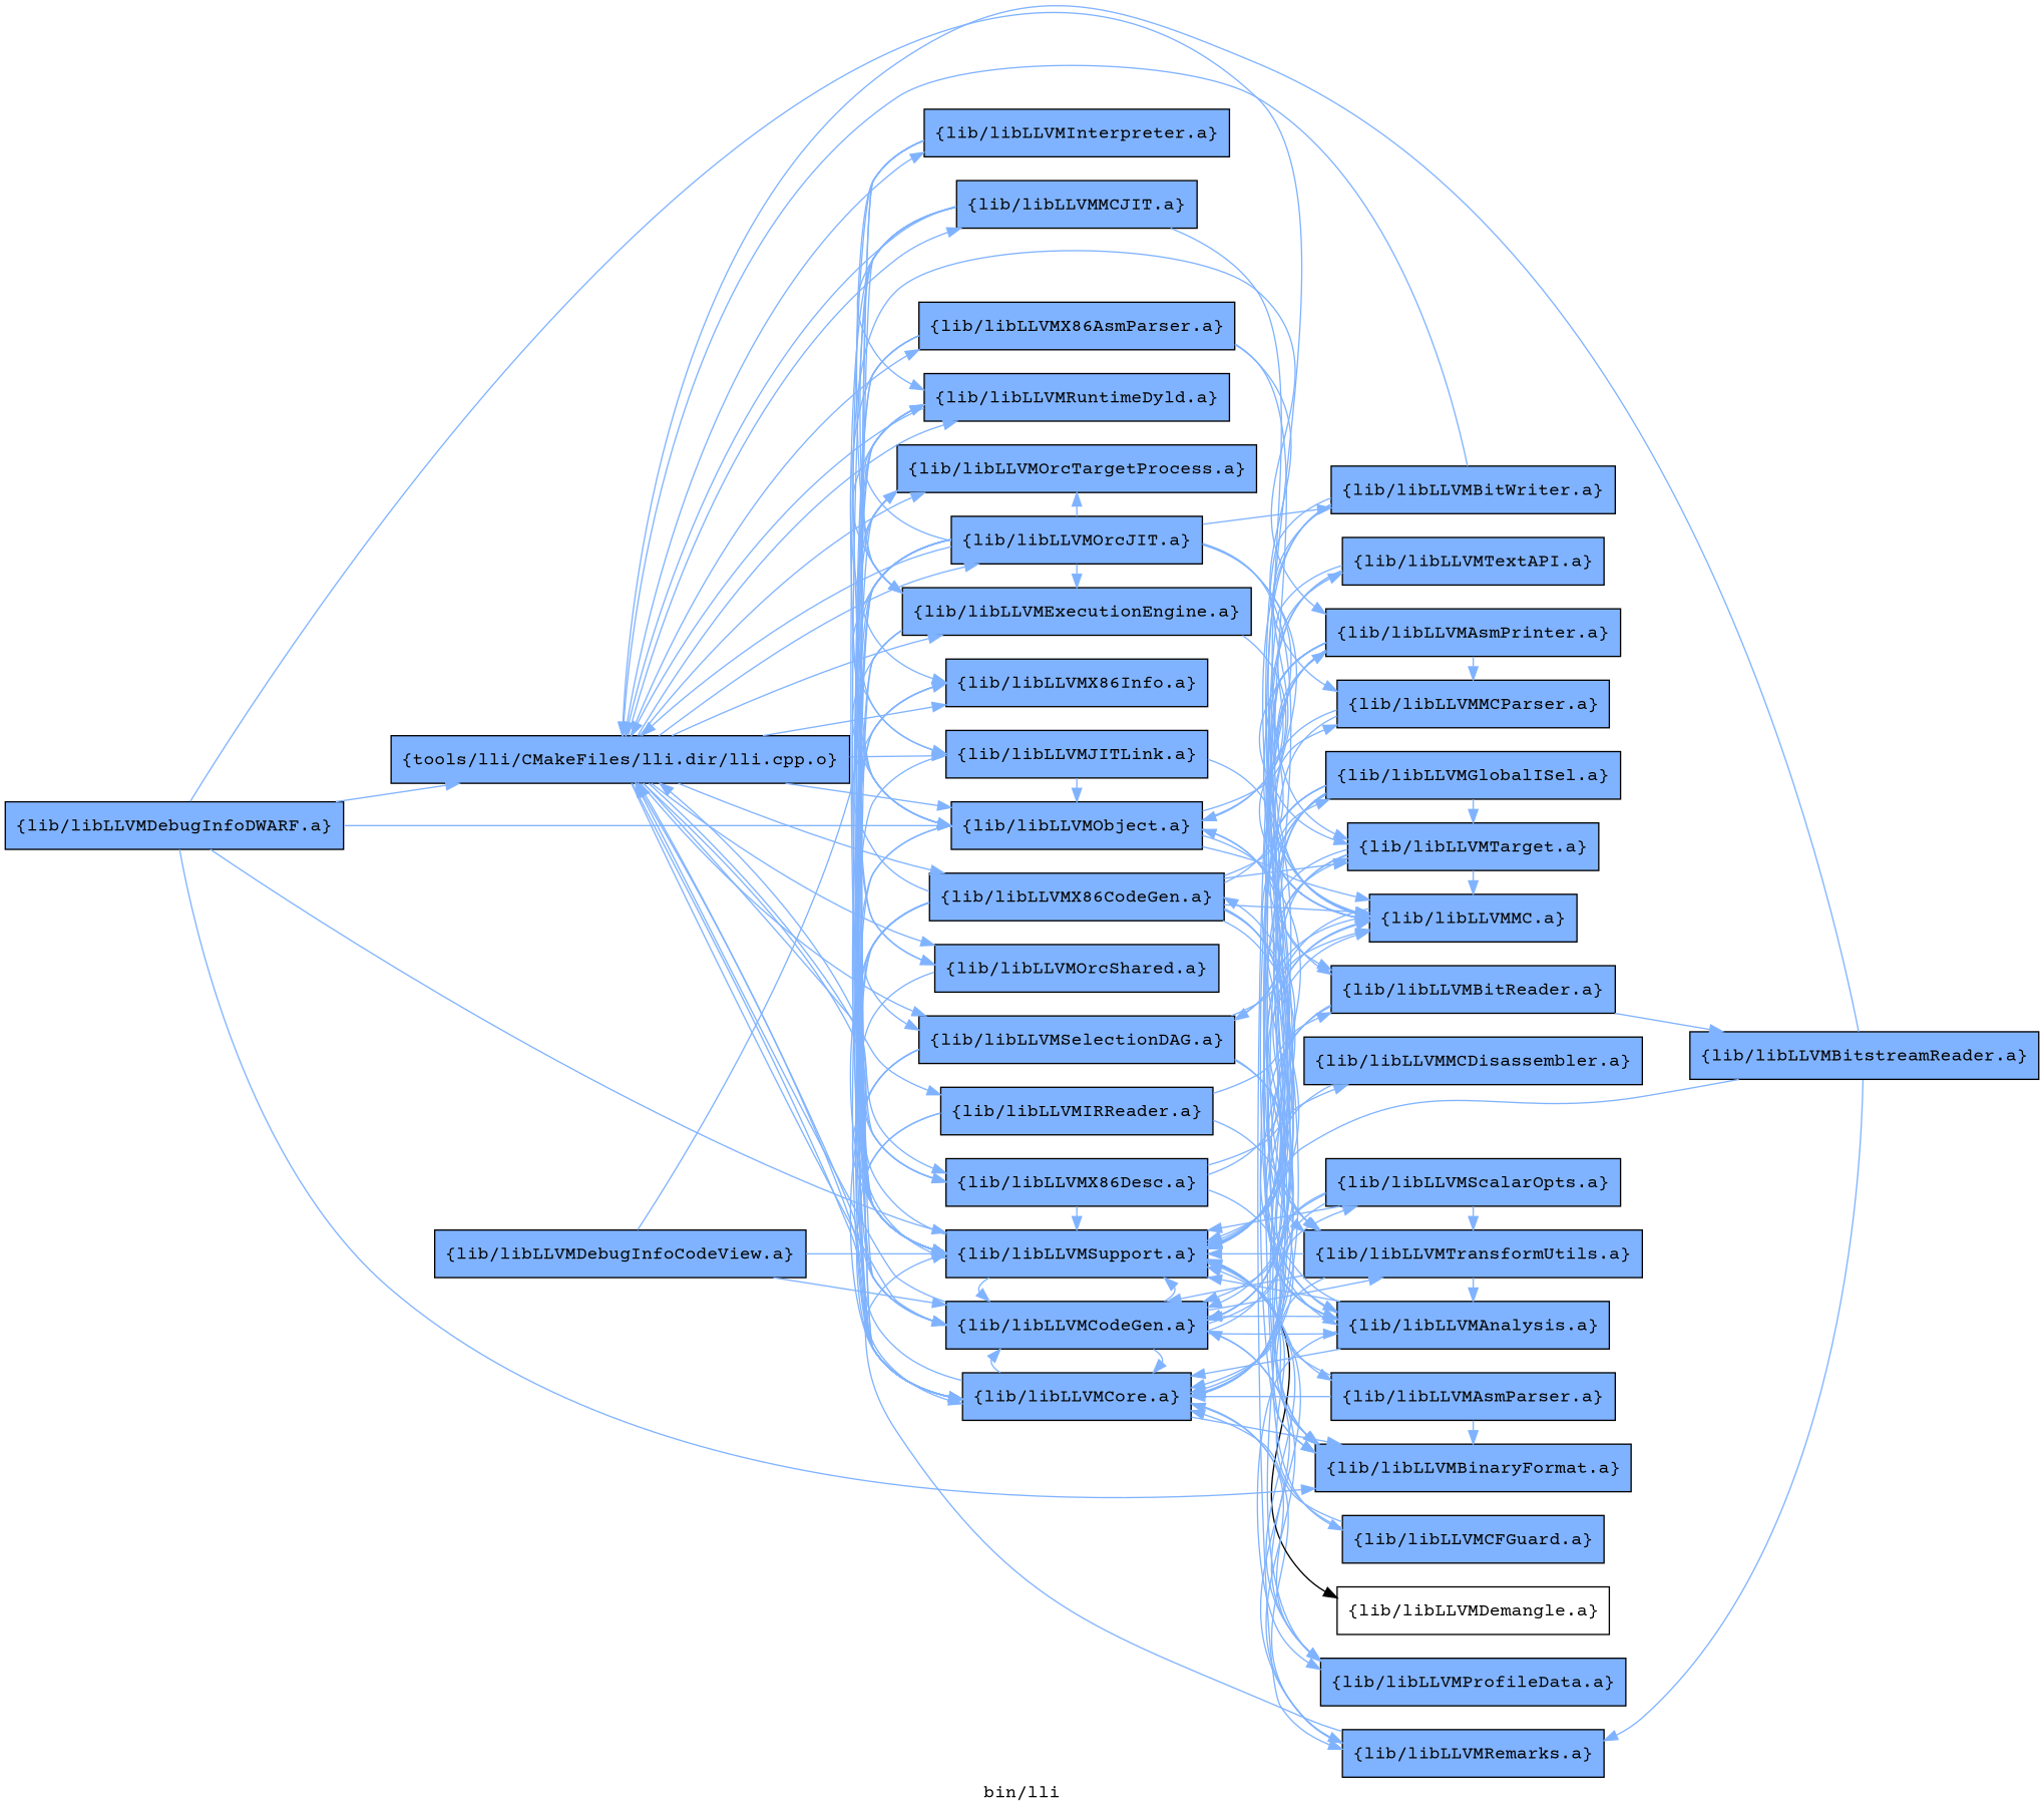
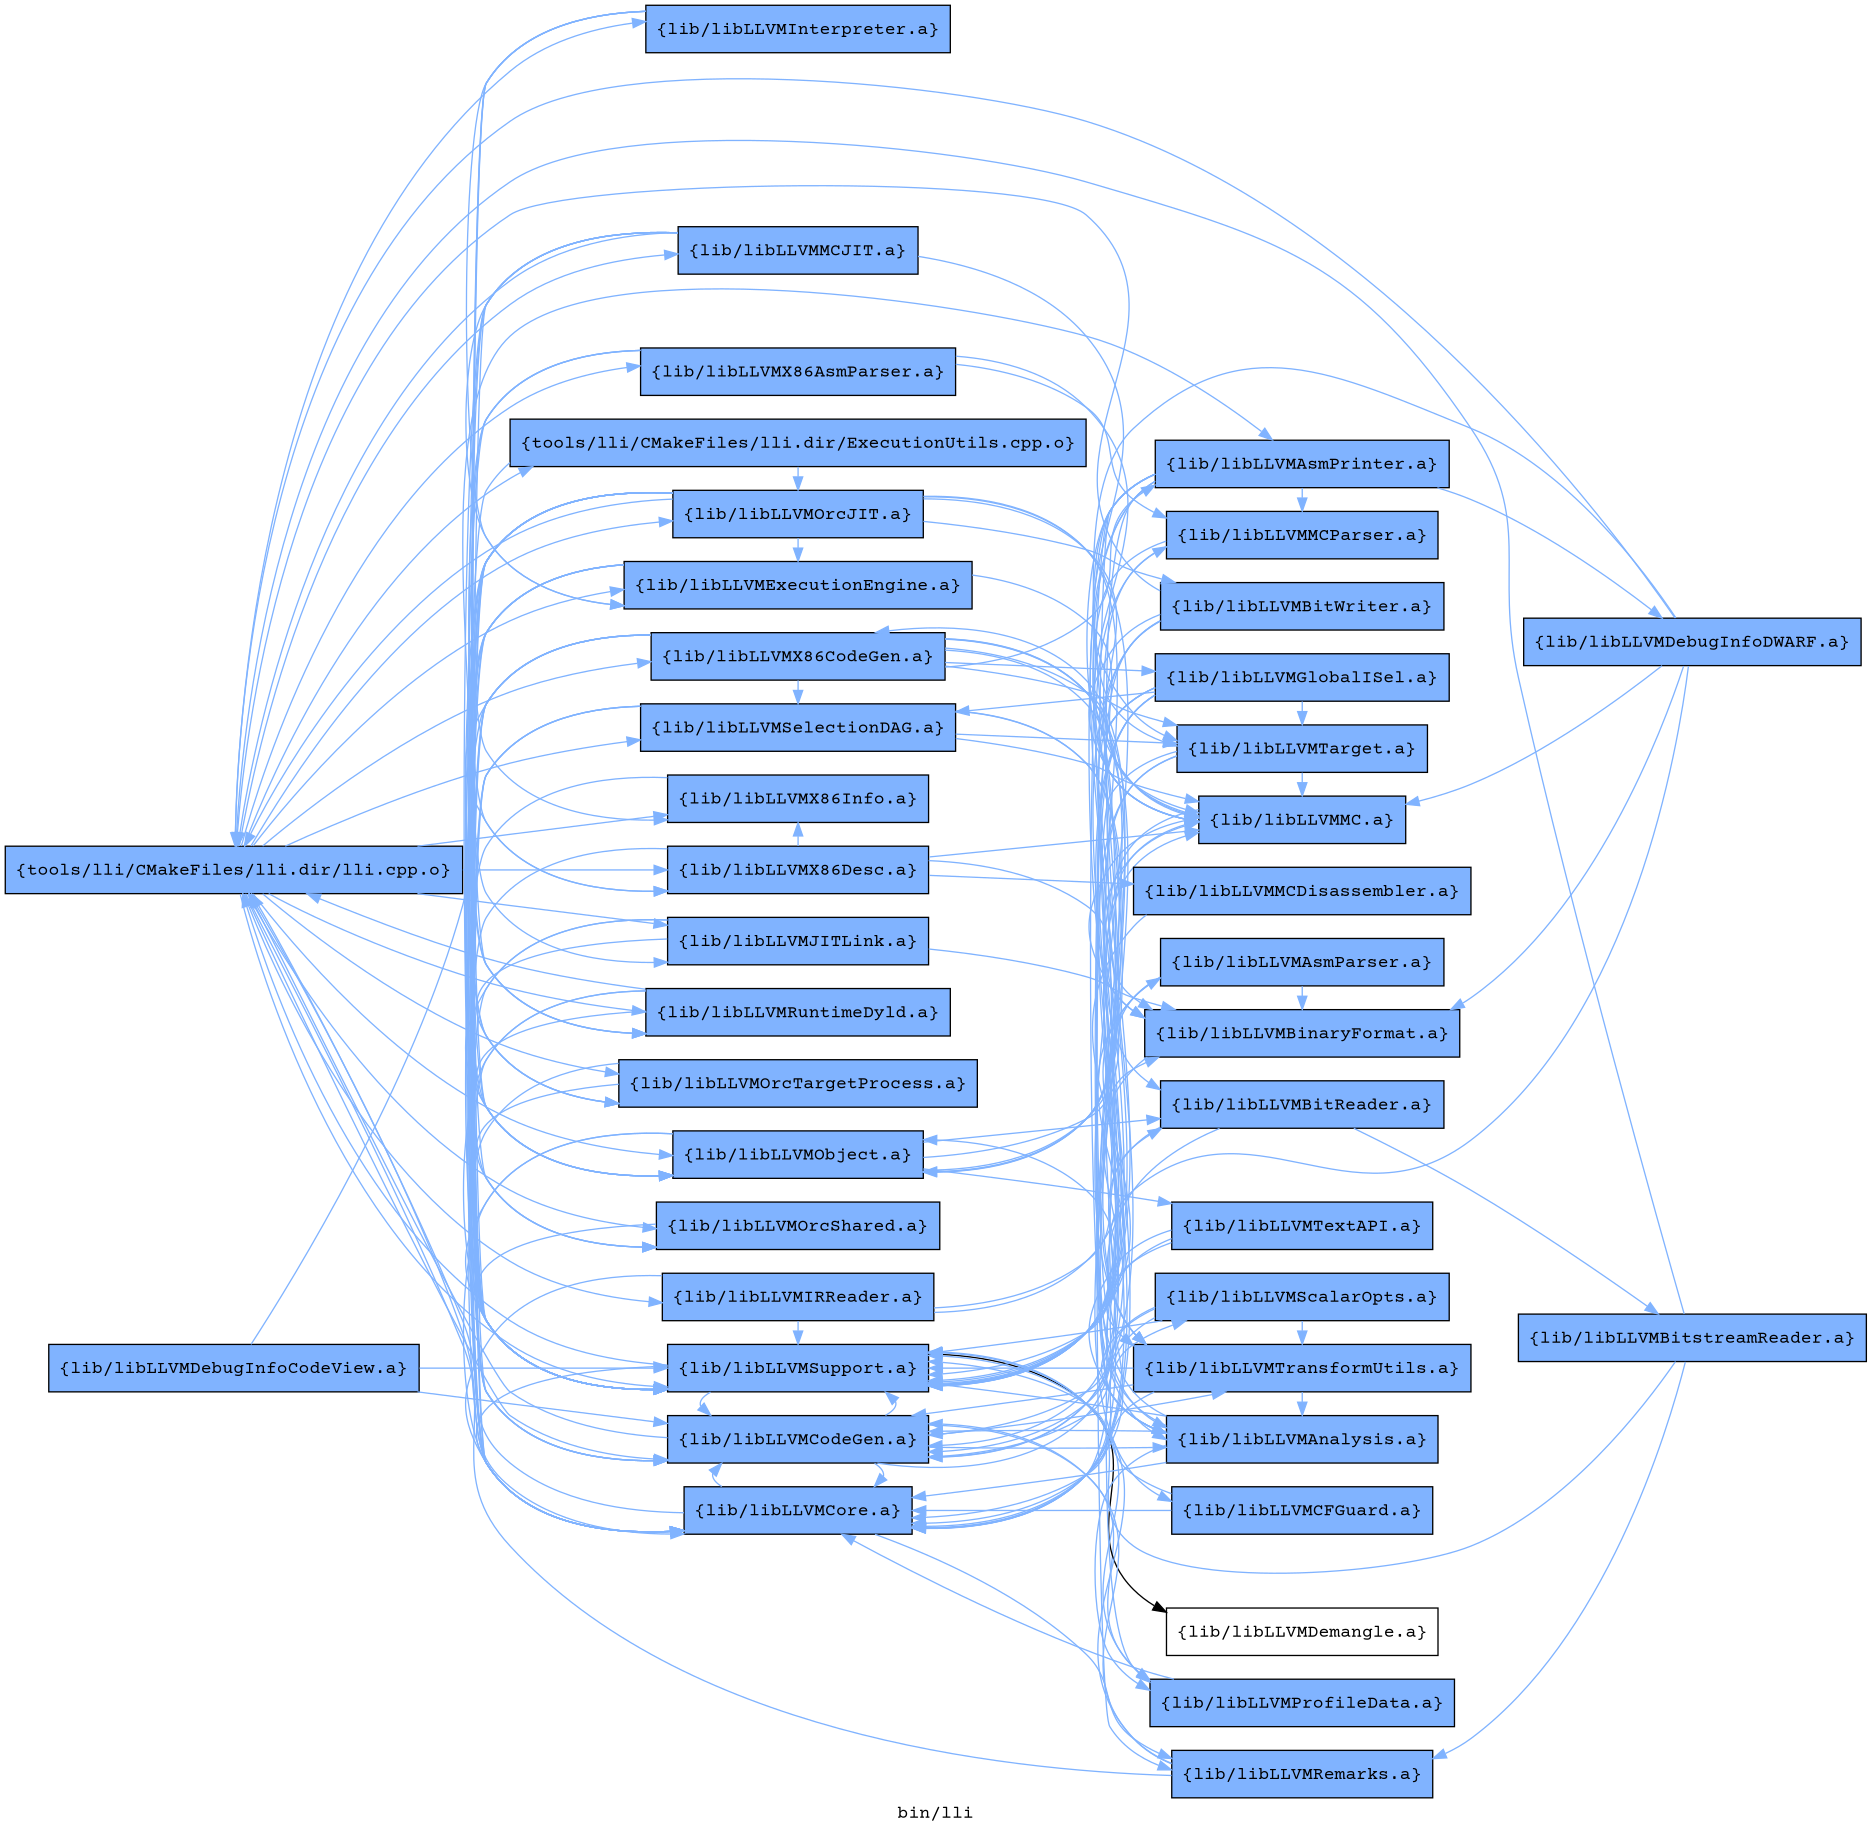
  digraph {
    fontname="Courier Prime"
    label="bin/lli"
    rankdir=LR
    node [fillcolor="0.600000 0.5 1" fontname="Courier Prime" group=1 shape=box style=filled]
    edge [color="0.600000 0.5 1" fontname="Courier Prime"]
    n1 [label="{tools/lli/CMakeFiles/lli.dir/lli.cpp.o}"]
+   n2 [label="{tools/lli/CMakeFiles/lli.dir/ExecutionUtils.cpp.o}"]
    n3 [label="{lib/libLLVMCodeGen.a}"]
    n4 [label="{lib/libLLVMCore.a}"]
    n5 [label="{lib/libLLVMExecutionEngine.a}"]
    n6 [label="{lib/libLLVMIRReader.a}"]
    n7 [label="{lib/libLLVMInterpreter.a}"]
    n8 [label="{lib/libLLVMJITLink.a}"]
    n9 [label="{lib/libLLVMMCJIT.a}"]
    n10 [label="{lib/libLLVMObject.a}"]
    n11 [label="{lib/libLLVMOrcShared.a}"]
    n12 [label="{lib/libLLVMOrcJIT.a}"]
    n13 [label="{lib/libLLVMOrcTargetProcess.a}"]
    n14 [label="{lib/libLLVMRuntimeDyld.a}"]
    n15 [label="{lib/libLLVMSelectionDAG.a}"]
    n16 [label="{lib/libLLVMSupport.a}"]
    n17 [label="{lib/libLLVMX86CodeGen.a}"]
    n18 [label="{lib/libLLVMX86AsmParser.a}"]
    n19 [label="{lib/libLLVMX86Desc.a}"]
    n20 [label="{lib/libLLVMX86Info.a}"]
    n21 [label="{lib/libLLVMMC.a}"]
    n22 [label="{lib/libLLVMAnalysis.a}"]
    n23 [label="{lib/libLLVMTarget.a}"]
    n24 [label="{lib/libLLVMTransformUtils.a}"]
    n25 [label="{lib/libLLVMScalarOpts.a}"]
    n26 [label="{lib/libLLVMProfileData.a}"]
    n27 [label="{lib/libLLVMBinaryFormat.a}"]
    n28 [label="{lib/libLLVMRemarks.a}"]
    n29 [label="{lib/libLLVMAsmParser.a}"]
    n30 [label="{lib/libLLVMBitReader.a}"]
    n31 [label="{lib/libLLVMMCParser.a}"]
    n32 [label="{lib/libLLVMTextAPI.a}"]
    n33 [label="{lib/libLLVMBitWriter.a}"]
    n34 [group=0 label="{lib/libLLVMDemangle.a}" fillcolor="" style=""]
    n35 [label="{lib/libLLVMAsmPrinter.a}"]
    n36 [label="{lib/libLLVMGlobalISel.a}"]
    n37 [label="{lib/libLLVMCFGuard.a}"]
    n38 [label="{lib/libLLVMMCDisassembler.a}"]
    n39 [label="{lib/libLLVMBitstreamReader.a}"]
    n40 [label="{lib/libLLVMDebugInfoDWARF.a}"]
    n41 [label="{lib/libLLVMDebugInfoCodeView.a}"]
    subgraph sub_1 {
      rank=same
      n1
    }
    subgraph sub_2 {
      rank=same
+     n2
      n3
      n4
      n5
      n6
      n7
      n8
      n9
      n10
      n11
      n12
      n13
      n14
      n15
      n16
      n17
      n18
      n19
      n20
    }
    subgraph sub_3 {
      rank=same
      n21
      n22
      n23
      n24
      n25
      n26
      n27
      n28
      n29
      n30
      n31
      n32
      n33
      n34
      n35
      n36
      n37
      n38
    }
+   n1 -> n2
    n1 -> n3
    n1 -> n4
    n1 -> n5
    n1 -> n6
    n1 -> n7
    n1 -> n8
    n1 -> n9
    n1 -> n10
    n1 -> n11
    n1 -> n12
    n1 -> n13
    n1 -> n14
    n1 -> n15
    n1 -> n16
    n1 -> n17
    n1 -> n18
    n1 -> n19
    n1 -> n20
+   n2 -> n12
+   n2 -> n16
    n3 -> n1
    n3 -> n4
    n3 -> n16
    n3 -> n21
    n3 -> n22
    n3 -> n24
    n3 -> n25
    n3 -> n26
    n4 -> n1
    n4 -> n3
    n4 -> n16
-   n4 -> n27
    n4 -> n28
    n5 -> n4
    n5 -> n10
    n5 -> n13
    n5 -> n14
    n5 -> n16
    n5 -> n21
    n6 -> n4
    n6 -> n16
    n6 -> n29
    n6 -> n30
    n7 -> n3
    n7 -> n4
    n7 -> n5
    n7 -> n16
    n8 -> n10
    n8 -> n13
    n8 -> n16
    n8 -> n27
    n9 -> n1
    n9 -> n4
    n9 -> n5
    n9 -> n10
    n9 -> n14
    n9 -> n16
    n9 -> n23
    n10 -> n4
    n10 -> n16
    n10 -> n21
    n10 -> n27
    n10 -> n30
    n10 -> n31
    n10 -> n32
    n11 -> n16
    n12 -> n1
    n12 -> n3
    n12 -> n4
    n12 -> n5
    n12 -> n8
    n12 -> n10
    n12 -> n11
    n12 -> n13
    n12 -> n14
    n12 -> n16
    n12 -> n21
    n12 -> n24
    n12 -> n30
    n12 -> n33
    n13 -> n11
    n13 -> n16
    n14 -> n1
    n14 -> n4
    n14 -> n10
    n14 -> n16
    n15 -> n3
    n15 -> n4
    n15 -> n16
    n15 -> n21
    n15 -> n22
    n15 -> n23
    n15 -> n24
    n16 -> n1
    n16 -> n3
    n16 -> n34 [color=""]
    n17 -> n3
    n17 -> n4
    n17 -> n15
    n17 -> n16
    n17 -> n19
-   n17 -> n20
+   n17 -> n11
    n17 -> n21
    n17 -> n22
    n17 -> n23
    n17 -> n24
    n17 -> n26
    n17 -> n35
    n17 -> n36
    n17 -> n37
    n18 -> n16
    n18 -> n19
    n18 -> n20
    n18 -> n21
    n18 -> n31
    n19 -> n16
    n19 -> n20
    n19 -> n21
    n19 -> n27
    n19 -> n38
    n20 -> n16
    n21 -> n3
    n21 -> n16
    n21 -> n27
    n22 -> n3
    n22 -> n4
    n22 -> n10
    n22 -> n16
    n22 -> n17
    n22 -> n26
    n23 -> n4
    n23 -> n16
    n23 -> n21
    n23 -> n22
    n24 -> n3
    n24 -> n4
    n24 -> n16
    n24 -> n22
    n25 -> n3
    n25 -> n4
    n25 -> n16
    n25 -> n22
    n25 -> n24
    n26 -> n4
    n26 -> n16
    n27 -> n16
    n28 -> n1
    n28 -> n3
    n28 -> n16
    n29 -> n4
    n29 -> n16
    n29 -> n27
    n30 -> n4
    n30 -> n16
    n30 -> n39
    n31 -> n16
    n31 -> n21
    n32 -> n3
    n32 -> n16
    n32 -> n22
    n33 -> n1
    n33 -> n4
    n33 -> n10
    n33 -> n16
    n33 -> n21
    n35 -> n3
    n35 -> n4
    n35 -> n16
    n35 -> n21
    n35 -> n22
    n35 -> n23
    n35 -> n27
    n35 -> n28
    n35 -> n31
+   n35 -> n40
    n36 -> n3
    n36 -> n4
    n36 -> n15
    n36 -> n16
    n36 -> n21
    n36 -> n22
    n36 -> n23
    n36 -> n24
    n37 -> n4
    n37 -> n16
    n38 -> n16
    n39 -> n1
    n39 -> n16
    n39 -> n28
    n40 -> n1
    n40 -> n10
    n40 -> n16
    n40 -> n21
    n40 -> n27
    n41 -> n3
    n41 -> n16
    n41 -> n35
  }
